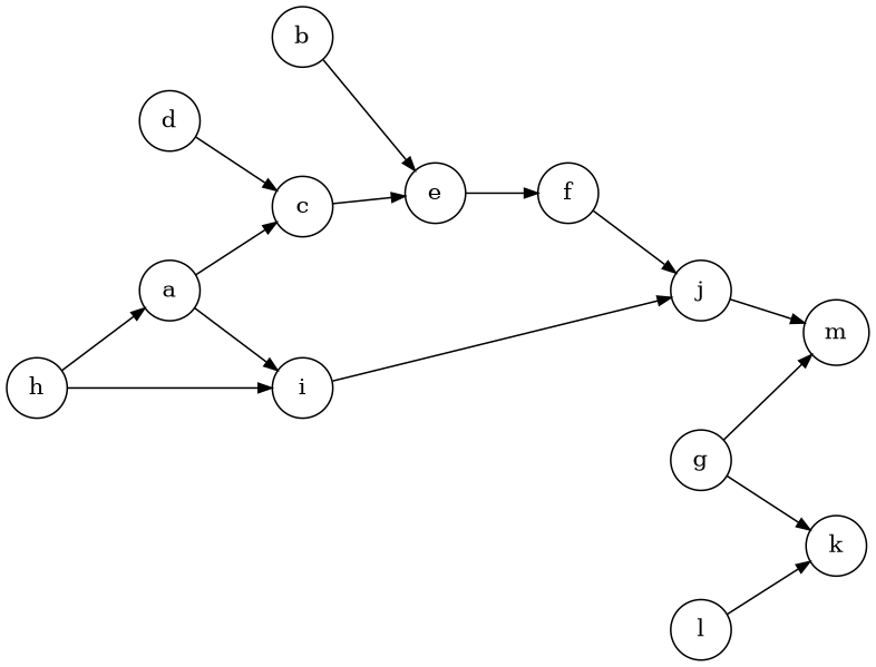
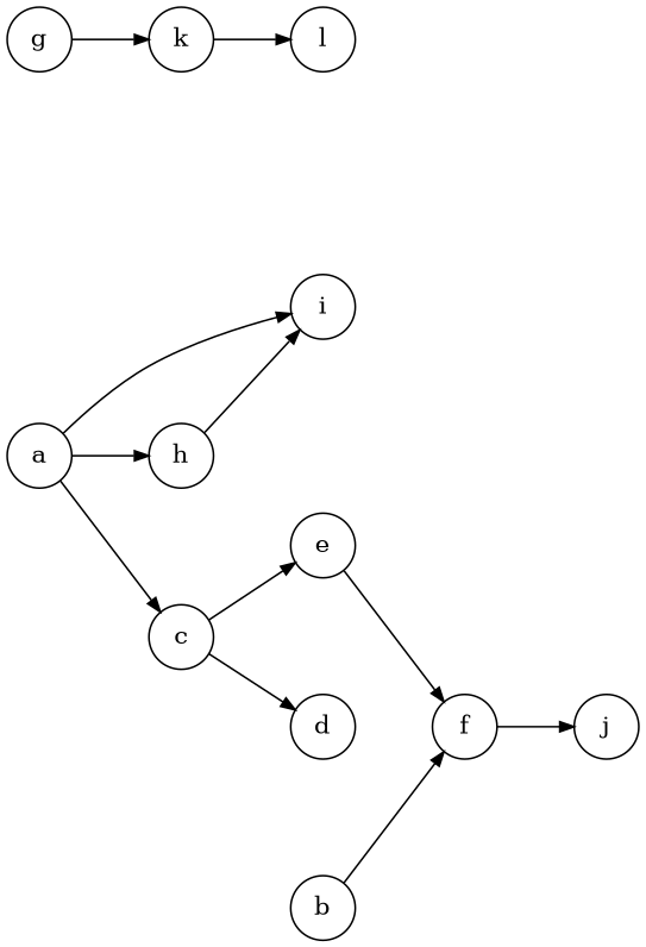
  digraph {
    nodesep=0.9
    rankdir=LR
    ranksep=0.6
    node [shape=circle]
    edge [arrowsize=0.8]
    f
    j
-   m
    e
    i
    k
    l
    c
    d
    a
    h
    b
    g
    f -> j
-   j -> m
    e -> f
-   i -> j
-   l -> k
+   k -> l
    c -> e
-   d -> c
+   c -> d
    a -> i
    a -> c
-   h -> a
+   a -> h
    h -> i
-   b -> e
-   g -> m
+   b -> f
    g -> k
  }
